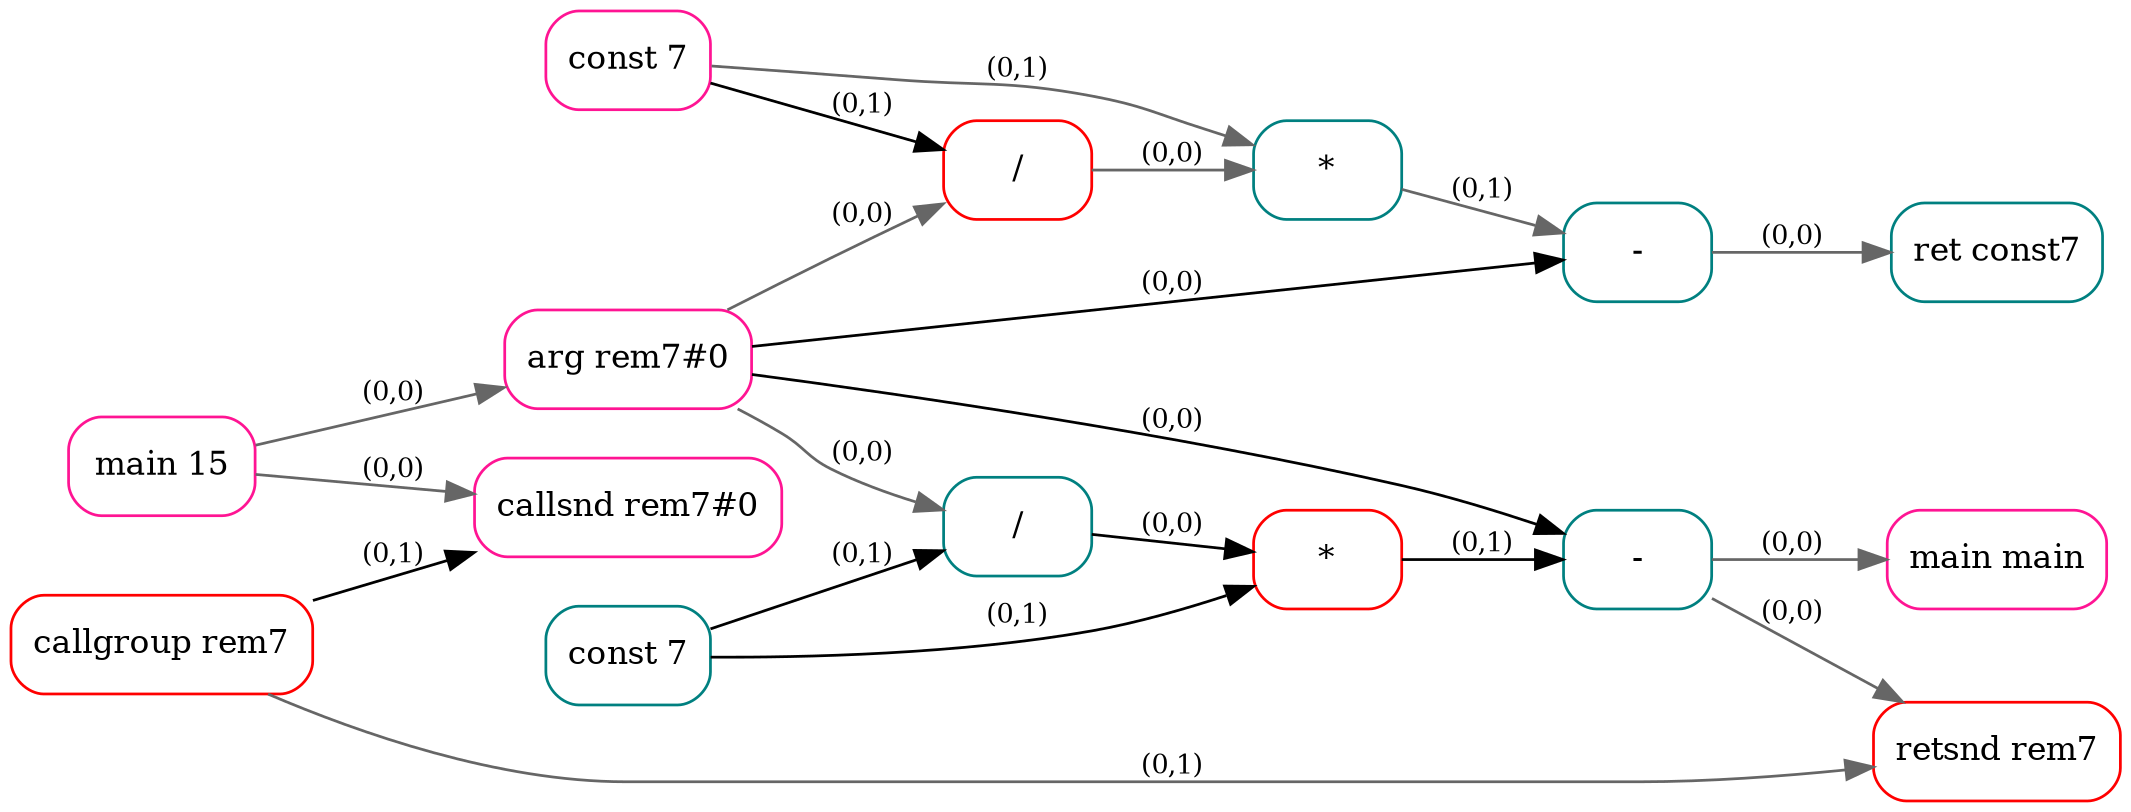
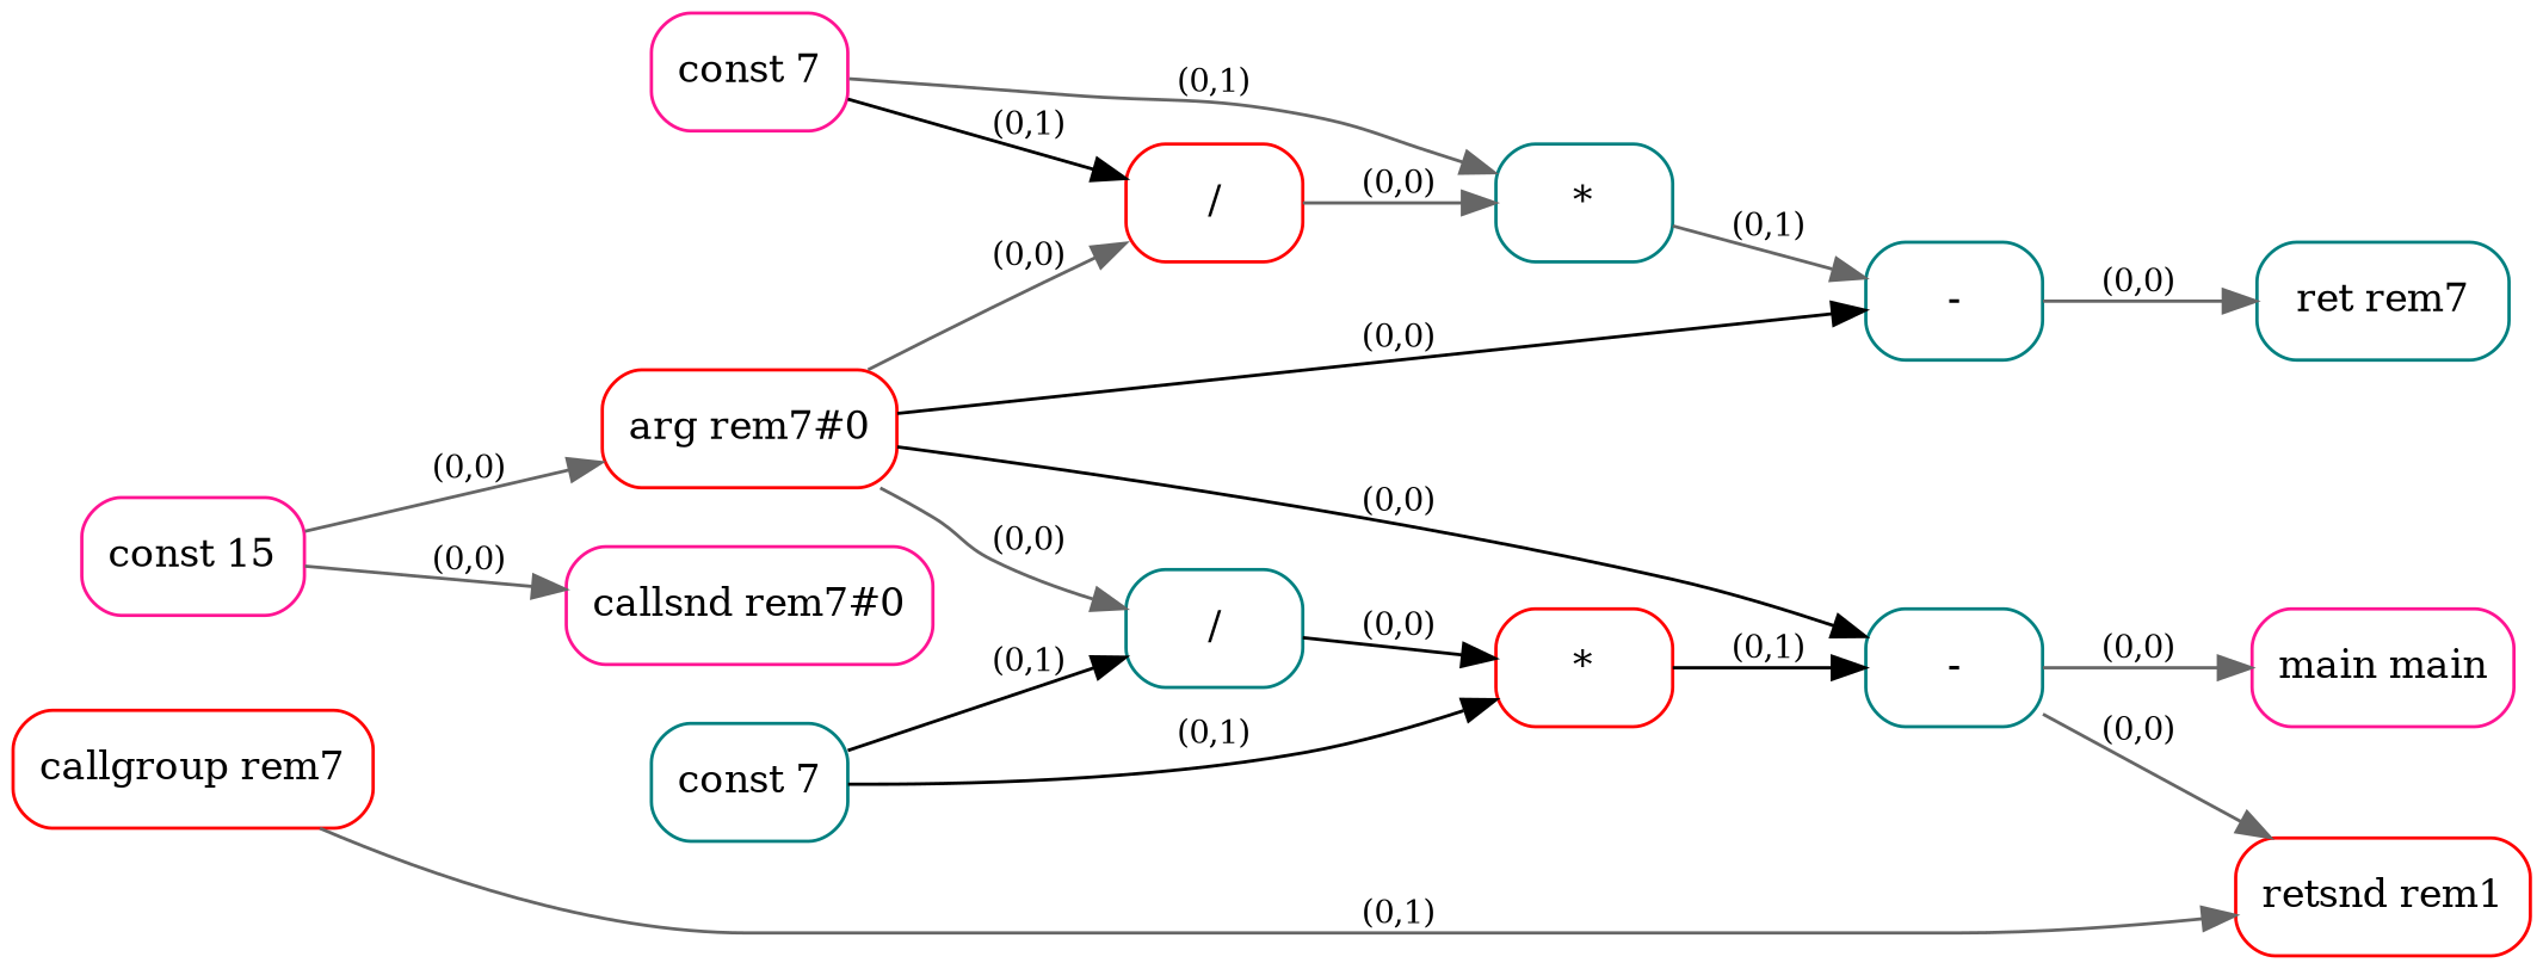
  digraph {
    rankdir=LR
    node [color=teal fontsize=12 shape=box style=rounded]
    edge [color=gray40 fontsize=10]
-   n1 [color=deeppink label="main 15"]
+   n1 [color=deeppink label="const 15"]
    n2 [color=deeppink label="callsnd rem7#0"]
-   n3 [color=deeppink label="arg rem7#0"]
+   n3 [color=red label="arg rem7#0"]
    n4 [label="/"]
    n5 [label="-"]
    n6 [color=red label="/"]
    n7 [label="-"]
    n8 [color=red label="callgroup rem7"]
-   n9 [color=red label="retsnd rem7"]
+   n9 [color=red label="retsnd rem1"]
    n10 [color=red label="*"]
    n11 [color=deeppink label="main main"]
    n12 [label="*"]
-   n13 [label="ret const7"]
+   n13 [label="ret rem7"]
    n14 [label="const 7"]
    n15 [color=deeppink label="const 7"]
    n1 -> n2 [label="(0,0)"]
    n1 -> n3 [label="(0,0)"]
    n3 -> n4 [label="(0,0)"]
    n3 -> n5 [color=black label="(0,0)"]
    n3 -> n6 [label="(0,0)"]
    n3 -> n7 [color=black label="(0,0)"]
    n4 -> n10 [color=black label="(0,0)"]
    n5 -> n9 [label="(0,0)"]
    n5 -> n11 [label="(0,0)"]
    n6 -> n12 [label="(0,0)"]
    n7 -> n13 [label="(0,0)"]
-   n8 -> n2 [color=black label="(0,1)"]
    n8 -> n9 [label="(0,1)"]
    n10 -> n5 [color=black label="(0,1)"]
    n12 -> n7 [label="(0,1)"]
    n14 -> n4 [color=black label="(0,1)"]
    n14 -> n10 [color=black label="(0,1)"]
    n15 -> n6 [color=black label="(0,1)"]
    n15 -> n12 [label="(0,1)"]
  }
